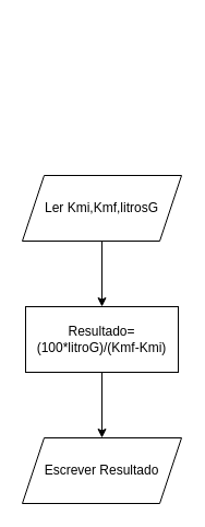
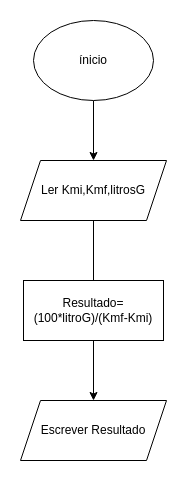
  <mxCell id="0" />
  <mxCell id="1" parent="0" />
- <mxCell id="4" value="" style="edgeStyle=orthogonalEdgeStyle;rounded=0;orthogonalLoop=1;jettySize=auto;html=1;" edge="1" parent="1" source="5" target="7"><mxGeometry relative="1" as="geometry" /></mxCell>
+ <mxCell id="2" value="" style="edgeStyle=orthogonalEdgeStyle;rounded=0;orthogonalLoop=1;jettySize=auto;html=1;" edge="1" parent="1" source="3" target="5"><mxGeometry relative="1" as="geometry" /></mxCell>
+ <mxCell id="3" value="ínicio" style="ellipse;whiteSpace=wrap;html=1;" vertex="1" parent="1"><mxGeometry x="33" y="20" width="120" height="80" as="geometry" /></mxCell>
+ <mxCell id="4" value="" style="edgeStyle=orthogonalEdgeStyle;rounded=0;orthogonalLoop=1;jettySize=auto;html=1;endArrow=none;" edge="1" parent="1" source="5" target="7"><mxGeometry relative="1" as="geometry" /></mxCell>
  <mxCell id="5" value="Ler Kmi,Kmf,litrosG" style="shape=parallelogram;perimeter=parallelogramPerimeter;whiteSpace=wrap;html=1;fixedSize=1;" vertex="1" parent="1"><mxGeometry x="20" y="160" width="146" height="60" as="geometry" /></mxCell>
  <mxCell id="6" value="" style="edgeStyle=orthogonalEdgeStyle;rounded=0;orthogonalLoop=1;jettySize=auto;html=1;" edge="1" parent="1" source="7" target="8"><mxGeometry relative="1" as="geometry" /></mxCell>
  <mxCell id="7" value="Resultado=&lt;div&gt;(100*litroG)/(Kmf-Kmi)&lt;/div&gt;" style="rounded=0;whiteSpace=wrap;html=1;" vertex="1" parent="1"><mxGeometry x="23" y="280" width="140" height="60" as="geometry" /></mxCell>
  <mxCell id="8" value="Escrever Resultado" style="shape=parallelogram;perimeter=parallelogramPerimeter;whiteSpace=wrap;html=1;fixedSize=1;" vertex="1" parent="1"><mxGeometry x="20" y="400" width="146" height="60" as="geometry" /></mxCell>
